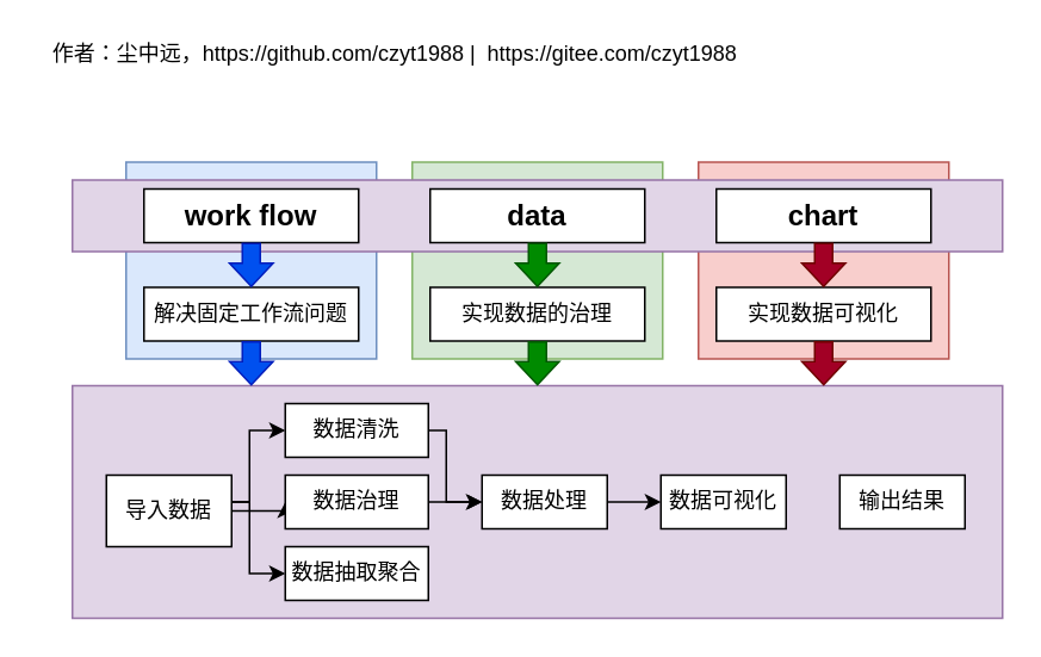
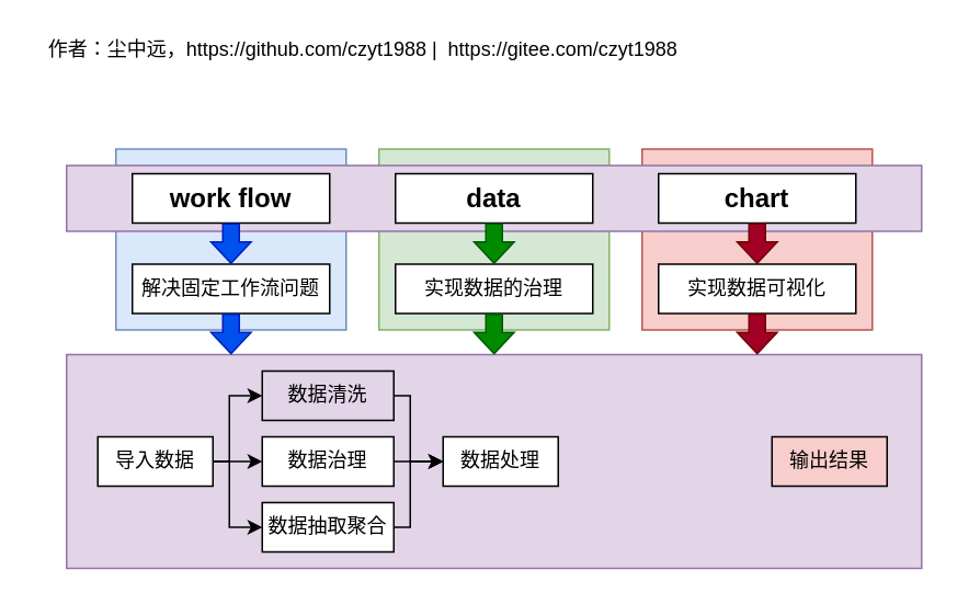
  <mxCell id="0" />
  <mxCell id="1" parent="0" />
  <mxCell id="2" value="" style="rounded=0;whiteSpace=wrap;html=1;fillColor=#e1d5e7;strokeColor=#9673a6;" vertex="1" parent="1"><mxGeometry x="40" y="215" width="520" height="130" as="geometry" /></mxCell>
  <mxCell id="3" value="" style="rounded=0;whiteSpace=wrap;html=1;fillColor=#f8cecc;strokeColor=#b85450;" vertex="1" parent="1"><mxGeometry x="390" y="90" width="140" height="110" as="geometry" /></mxCell>
  <mxCell id="4" value="" style="rounded=0;whiteSpace=wrap;html=1;fillColor=#d5e8d4;strokeColor=#82b366;" vertex="1" parent="1"><mxGeometry x="230" y="90" width="140" height="110" as="geometry" /></mxCell>
  <mxCell id="5" value="" style="rounded=0;whiteSpace=wrap;html=1;fillColor=#dae8fc;strokeColor=#6c8ebf;" vertex="1" parent="1"><mxGeometry x="70" y="90" width="140" height="110" as="geometry" /></mxCell>
  <mxCell id="6" value="" style="rounded=0;whiteSpace=wrap;html=1;fillColor=#e1d5e7;strokeColor=#9673a6;" vertex="1" parent="1"><mxGeometry x="40" y="100" width="520" height="40" as="geometry" /></mxCell>
  <mxCell id="7" value="work flow" style="rounded=0;whiteSpace=wrap;html=1;fontStyle=1;fontSize=16;" vertex="1" parent="1"><mxGeometry x="80" y="105" width="120" height="30" as="geometry" /></mxCell>
  <mxCell id="8" value="data" style="rounded=0;whiteSpace=wrap;html=1;fontStyle=1;fontSize=16;" vertex="1" parent="1"><mxGeometry x="240" y="105" width="120" height="30" as="geometry" /></mxCell>
  <mxCell id="9" value="chart" style="rounded=0;whiteSpace=wrap;html=1;fontStyle=1;fontSize=16;" vertex="1" parent="1"><mxGeometry x="400" y="105" width="120" height="30" as="geometry" /></mxCell>
  <mxCell id="10" value="作者：尘中远，https://github.com/czyt1988 |&amp;nbsp;&amp;nbsp;https://gitee.com/czyt1988" style="text;html=1;align=center;verticalAlign=middle;resizable=0;points=[];autosize=1;strokeColor=none;fillColor=none;" vertex="1" parent="1"><mxGeometry width="400" height="20" as="geometry" x="20" y="20" /></mxCell>
  <mxCell id="11" value="解决固定工作流问题" style="rounded=0;whiteSpace=wrap;html=1;" vertex="1" parent="1"><mxGeometry x="80" y="160" width="120" height="30" as="geometry" /></mxCell>
  <mxCell id="12" value="实现数据的治理" style="rounded=0;whiteSpace=wrap;html=1;" vertex="1" parent="1"><mxGeometry x="240" y="160" width="120" height="30" as="geometry" /></mxCell>
  <mxCell id="13" value="实现数据可视化" style="rounded=0;whiteSpace=wrap;html=1;" vertex="1" parent="1"><mxGeometry x="400" y="160" width="120" height="30" as="geometry" /></mxCell>
  <mxCell id="14" value="" style="shape=flexArrow;endArrow=classic;html=1;rounded=0;exitX=0.5;exitY=1;exitDx=0;exitDy=0;entryX=0.5;entryY=0;entryDx=0;entryDy=0;endWidth=13.333;endSize=4;fillColor=#0050ef;strokeColor=#001DBC;" edge="1" parent="1" source="7" target="11"><mxGeometry width="50" height="50" relative="1" as="geometry"><mxPoint x="270" y="220" as="sourcePoint" /><mxPoint x="320" y="170" as="targetPoint" /></mxGeometry></mxCell>
  <mxCell id="15" value="" style="shape=flexArrow;endArrow=classic;html=1;rounded=0;exitX=0.5;exitY=1;exitDx=0;exitDy=0;entryX=0.5;entryY=0;entryDx=0;entryDy=0;endWidth=13.333;endSize=4;fillColor=#008a00;strokeColor=#005700;" edge="1" parent="1" source="8" target="12"><mxGeometry width="50" height="50" relative="1" as="geometry"><mxPoint x="150" y="145" as="sourcePoint" /><mxPoint x="150" y="170" as="targetPoint" /></mxGeometry></mxCell>
  <mxCell id="16" value="" style="shape=flexArrow;endArrow=classic;html=1;rounded=0;exitX=0.5;exitY=1;exitDx=0;exitDy=0;entryX=0.5;entryY=0;entryDx=0;entryDy=0;endWidth=13.333;endSize=4;fillColor=#a20025;strokeColor=#6F0000;" edge="1" parent="1" source="9" target="13"><mxGeometry width="50" height="50" relative="1" as="geometry"><mxPoint x="310" y="145" as="sourcePoint" /><mxPoint x="310" y="170" as="targetPoint" /></mxGeometry></mxCell>
  <mxCell id="17" style="edgeStyle=orthogonalEdgeStyle;rounded=0;orthogonalLoop=1;jettySize=auto;html=1;exitX=1;exitY=0.5;exitDx=0;exitDy=0;entryX=0;entryY=0.5;entryDx=0;entryDy=0;fontSize=16;" edge="1" parent="1" source="20" target="22"><mxGeometry relative="1" as="geometry"><Array as="points"><mxPoint x="139" y="280" /><mxPoint x="139" y="240" /></Array></mxGeometry></mxCell>
  <mxCell id="18" style="edgeStyle=orthogonalEdgeStyle;rounded=0;orthogonalLoop=1;jettySize=auto;html=1;exitX=1;exitY=0.5;exitDx=0;exitDy=0;entryX=0;entryY=0.5;entryDx=0;entryDy=0;fontSize=16;" edge="1" parent="1" source="20" target="24"><mxGeometry relative="1" as="geometry" /></mxCell>
  <mxCell id="19" style="edgeStyle=orthogonalEdgeStyle;rounded=0;orthogonalLoop=1;jettySize=auto;html=1;exitX=1;exitY=0.5;exitDx=0;exitDy=0;entryX=0;entryY=0.5;entryDx=0;entryDy=0;fontSize=16;" edge="1" parent="1" source="20" target="30"><mxGeometry relative="1" as="geometry"><Array as="points"><mxPoint x="139" y="280" /><mxPoint x="139" y="320" /></Array></mxGeometry></mxCell>
- <mxCell id="20" value="导入数据" style="rounded=0;whiteSpace=wrap;html=1;" vertex="1" parent="1"><mxGeometry x="59" y="265" width="70" height="40" as="geometry" /></mxCell>
+ <mxCell id="20" value="导入数据" style="rounded=0;whiteSpace=wrap;html=1;" vertex="1" parent="1"><mxGeometry x="59" y="265" width="70" height="30" as="geometry" /></mxCell>
  <mxCell id="21" style="edgeStyle=orthogonalEdgeStyle;rounded=0;orthogonalLoop=1;jettySize=auto;html=1;exitX=1;exitY=0.5;exitDx=0;exitDy=0;entryX=0;entryY=0.5;entryDx=0;entryDy=0;fontSize=16;endArrow=open;" edge="1" parent="1" source="22" target="26"><mxGeometry relative="1" as="geometry"><Array as="points"><mxPoint x="249" y="240" /><mxPoint x="249" y="280" /></Array></mxGeometry></mxCell>
- <mxCell id="22" value="数据清洗" style="rounded=0;whiteSpace=wrap;html=1;" vertex="1" parent="1"><mxGeometry x="159" y="225" width="80" height="30" as="geometry" /></mxCell>
+ <mxCell id="22" value="数据清洗" style="rounded=0;whiteSpace=wrap;html=1;fillColor=#e1d5e7;" vertex="1" parent="1"><mxGeometry x="159" y="225" width="80" height="30" as="geometry" /></mxCell>
  <mxCell id="23" style="edgeStyle=orthogonalEdgeStyle;rounded=0;orthogonalLoop=1;jettySize=auto;html=1;exitX=1;exitY=0.5;exitDx=0;exitDy=0;entryX=0;entryY=0.5;entryDx=0;entryDy=0;fontSize=16;" edge="1" parent="1" source="24" target="26"><mxGeometry relative="1" as="geometry" /></mxCell>
  <mxCell id="24" value="数据治理" style="rounded=0;whiteSpace=wrap;html=1;" vertex="1" parent="1"><mxGeometry x="159" y="265" width="80" height="30" as="geometry" /></mxCell>
- <mxCell id="25" style="edgeStyle=orthogonalEdgeStyle;rounded=0;orthogonalLoop=1;jettySize=auto;html=1;exitX=1;exitY=0.5;exitDx=0;exitDy=0;entryX=0;entryY=0.5;entryDx=0;entryDy=0;fontSize=16;" edge="1" parent="1" source="26" target="27"><mxGeometry relative="1" as="geometry" /></mxCell>
  <mxCell id="26" value="数据处理" style="rounded=0;whiteSpace=wrap;html=1;" vertex="1" parent="1"><mxGeometry x="269" y="265" width="70" height="30" as="geometry" /></mxCell>
- <mxCell id="27" value="数据可视化" style="rounded=0;whiteSpace=wrap;html=1;" vertex="1" parent="1"><mxGeometry x="369" y="265" width="70" height="30" as="geometry" /></mxCell>
- <mxCell id="28" value="输出结果" style="rounded=0;whiteSpace=wrap;html=1;" vertex="1" parent="1"><mxGeometry x="469" y="265" width="70" height="30" as="geometry" /></mxCell>
+ <mxCell id="28" value="输出结果" style="rounded=0;whiteSpace=wrap;html=1;fillColor=#f8cecc;" vertex="1" parent="1"><mxGeometry x="469" y="265" width="70" height="30" as="geometry" /></mxCell>
+ <mxCell id="29" style="edgeStyle=orthogonalEdgeStyle;rounded=0;orthogonalLoop=1;jettySize=auto;html=1;exitX=1;exitY=0.5;exitDx=0;exitDy=0;entryX=0;entryY=0.5;entryDx=0;entryDy=0;fontSize=16;" edge="1" parent="1" source="30" target="26"><mxGeometry relative="1" as="geometry"><Array as="points"><mxPoint x="249" y="320" /><mxPoint x="249" y="280" /></Array></mxGeometry></mxCell>
  <mxCell id="30" value="数据抽取聚合" style="rounded=0;whiteSpace=wrap;html=1;" vertex="1" parent="1"><mxGeometry x="159" y="305" width="80" height="30" as="geometry" /></mxCell>
  <mxCell id="31" value="" style="group" vertex="1" connectable="0" parent="1"><mxGeometry x="140" y="190" width="320.0" height="25" as="geometry" /></mxCell>
  <mxCell id="32" value="" style="shape=flexArrow;endArrow=classic;html=1;rounded=0;exitX=0.5;exitY=1;exitDx=0;exitDy=0;entryX=0.5;entryY=0;entryDx=0;entryDy=0;endWidth=13.333;endSize=4;fillColor=#0050ef;strokeColor=#001DBC;" edge="1" parent="31"><mxGeometry width="50" height="50" relative="1" as="geometry"><mxPoint as="sourcePoint" /><mxPoint y="25" as="targetPoint" /></mxGeometry></mxCell>
  <mxCell id="33" value="" style="shape=flexArrow;endArrow=classic;html=1;rounded=0;exitX=0.5;exitY=1;exitDx=0;exitDy=0;entryX=0.5;entryY=0;entryDx=0;entryDy=0;endWidth=13.333;endSize=4;fillColor=#008a00;strokeColor=#005700;" edge="1" parent="31"><mxGeometry width="50" height="50" relative="1" as="geometry"><mxPoint x="160.0" as="sourcePoint" /><mxPoint x="160.0" y="25" as="targetPoint" /></mxGeometry></mxCell>
  <mxCell id="34" value="" style="shape=flexArrow;endArrow=classic;html=1;rounded=0;exitX=0.5;exitY=1;exitDx=0;exitDy=0;entryX=0.5;entryY=0;entryDx=0;entryDy=0;endWidth=13.333;endSize=4;fillColor=#a20025;strokeColor=#6F0000;" edge="1" parent="31"><mxGeometry width="50" height="50" relative="1" as="geometry"><mxPoint x="320.0" as="sourcePoint" /><mxPoint x="320.0" y="25" as="targetPoint" /></mxGeometry></mxCell>
